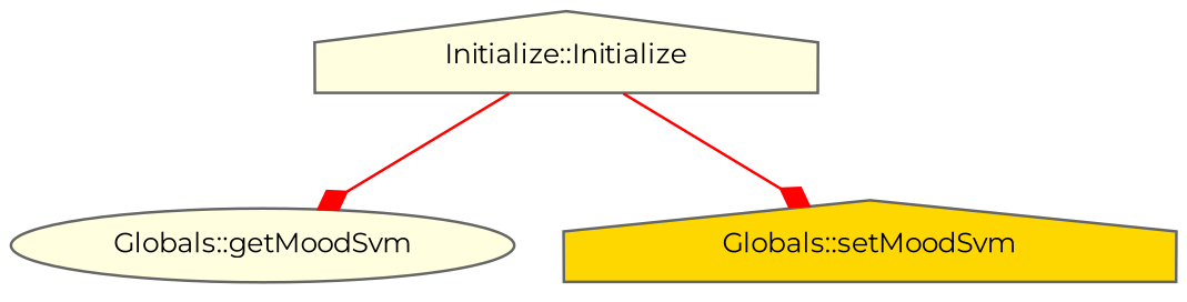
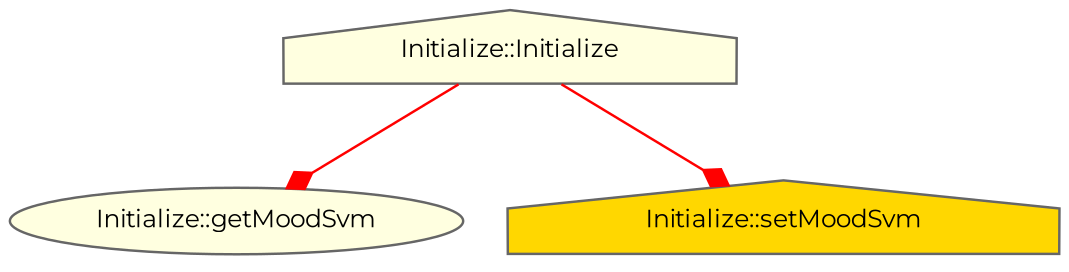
  digraph {
    fontname=Montserrat
    rankdir=TB
    node [color=grey40 fillcolor=lightyellow fontname=Montserrat fontsize=10 shape=house style=filled]
    edge [arrowhead=diamond color=red fontname=Montserrat fontsize=10 labelfontname=Helvetica labelfontsize=10 style=solid]
    n1 [color=gray40 fontcolor=black height=0.2 label="Initialize::Initialize" width=0.4]
-   n2 [height=0.2 label="Globals::getMoodSvm" shape=ellipse width=0.4]
-   n3 [fillcolor=gold height=0.2 label="Globals::setMoodSvm" width=0.4]
+   n2 [height=0.2 label="Initialize::getMoodSvm" shape=ellipse width=0.4]
+   n3 [fillcolor=gold height=0.2 label="Initialize::setMoodSvm" width=0.4]
    n1 -> n2
    n1 -> n3
  }
